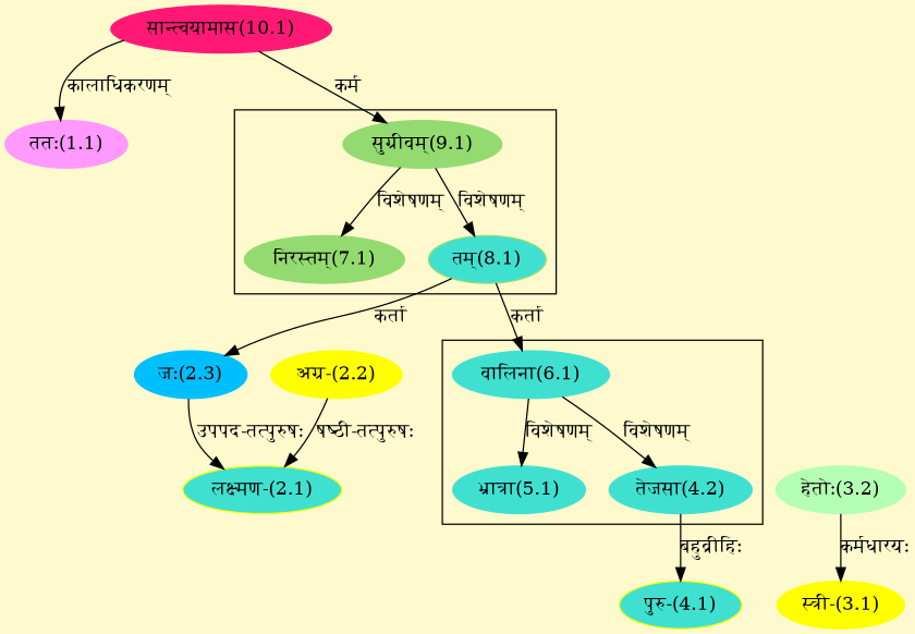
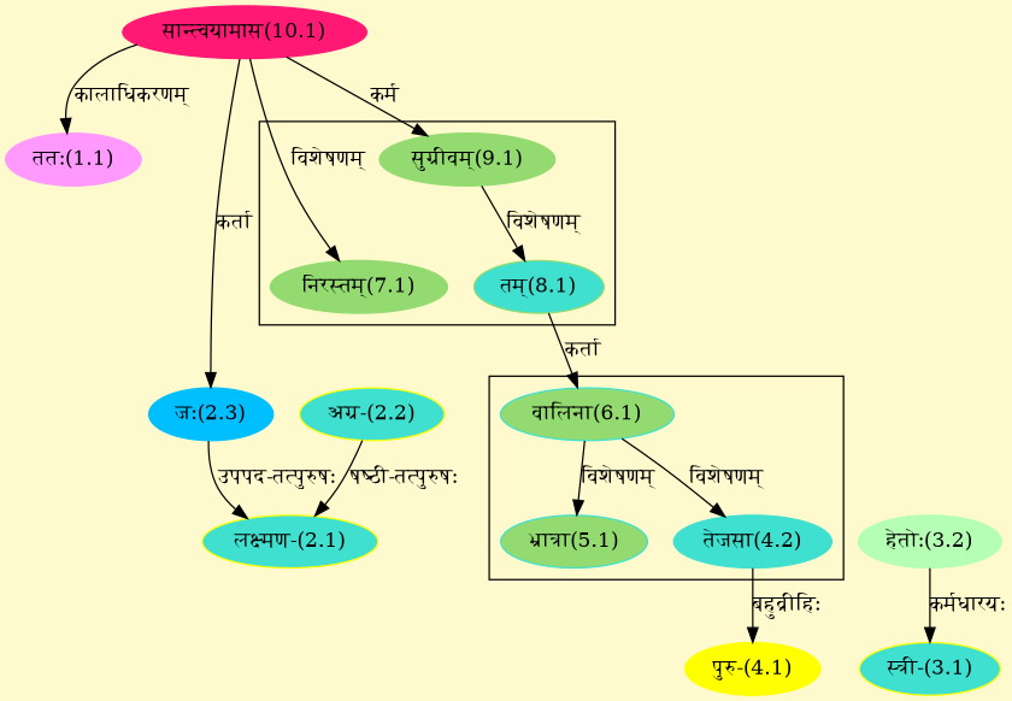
  digraph {
    bgcolor=lemonchiffon1
    compound=true
    rankdir=BT
    node [color="#FFFF00" style=filled]
    edge [dir=back]
    n1 [color="#40E0D0" label="तेजसा(4.2)"]
-   n2 [color="#40E0D0" label="वालिना(6.1)"]
-   n3 [color="#40E0D0" label="भ्रात्रा(5.1)"]
+   n2 [color="#40E0D0" label="वालिना(6.1)" fillcolor="#93DB70"]
+   n3 [color="#40E0D0" label="भ्रात्रा(5.1)" fillcolor="#93DB70"]
    n4 [color="#93DB70" label="निरस्तम्(7.1)"]
    n5 [color="#93DB70" label="सुग्रीवम्(9.1)"]
    n6 [color="#93DB70" fillcolor="#40E0D0" label="तम्(8.1)"]
    n7 [color="#FF1975" label="सान्त्वयामास(10.1)"]
    n8 [color="#FF99FF" label="ततः(1.1)"]
    n9 [fillcolor="#40E0D0" label="लक्ष्मण-(2.1)"]
-   n10 [label="अग्र-(2.2)"]
+   n10 [label="अग्र-(2.2)" fillcolor="#40E0D0"]
    n11 [color="#00BFFF" label="जः(2.3)"]
-   n12 [label="स्त्री-(3.1)"]
+   n12 [label="स्त्री-(3.1)" fillcolor="#40E0D0"]
    n13 [color="#B4FFB4" label="हेतोः(3.2)"]
-   n14 [label="पुरु-(4.1)" fillcolor="#40E0D0"]
+   n14 [label="पुरु-(4.1)"]
    subgraph cluster_1 {
      n1
      n2
      n3
    }
    subgraph cluster_2 {
      n4
      n5
      n6
    }
    n1 -> n2 [label="विशेषणम्"]
    n2 -> n6 [label="कर्ता"]
    n3 -> n2 [label="विशेषणम्"]
-   n4 -> n5 [label="विशेषणम्"]
+   n4 -> n7 [label="विशेषणम्"]
    n5 -> n7 [label="कर्म"]
    n6 -> n5 [label="विशेषणम्"]
    n8 -> n7 [label="कालाधिकरणम्"]
    n9 -> n10 [label="षष्ठी-तत्पुरुषः"]
    n9 -> n11 [label="उपपद-तत्पुरुषः"]
-   n11 -> n6 [label="कर्ता"]
+   n11 -> n7 [label="कर्ता"]
    n12 -> n13 [label="कर्मधारयः"]
    n14 -> n1 [label="बहुव्रीहिः"]
  }
